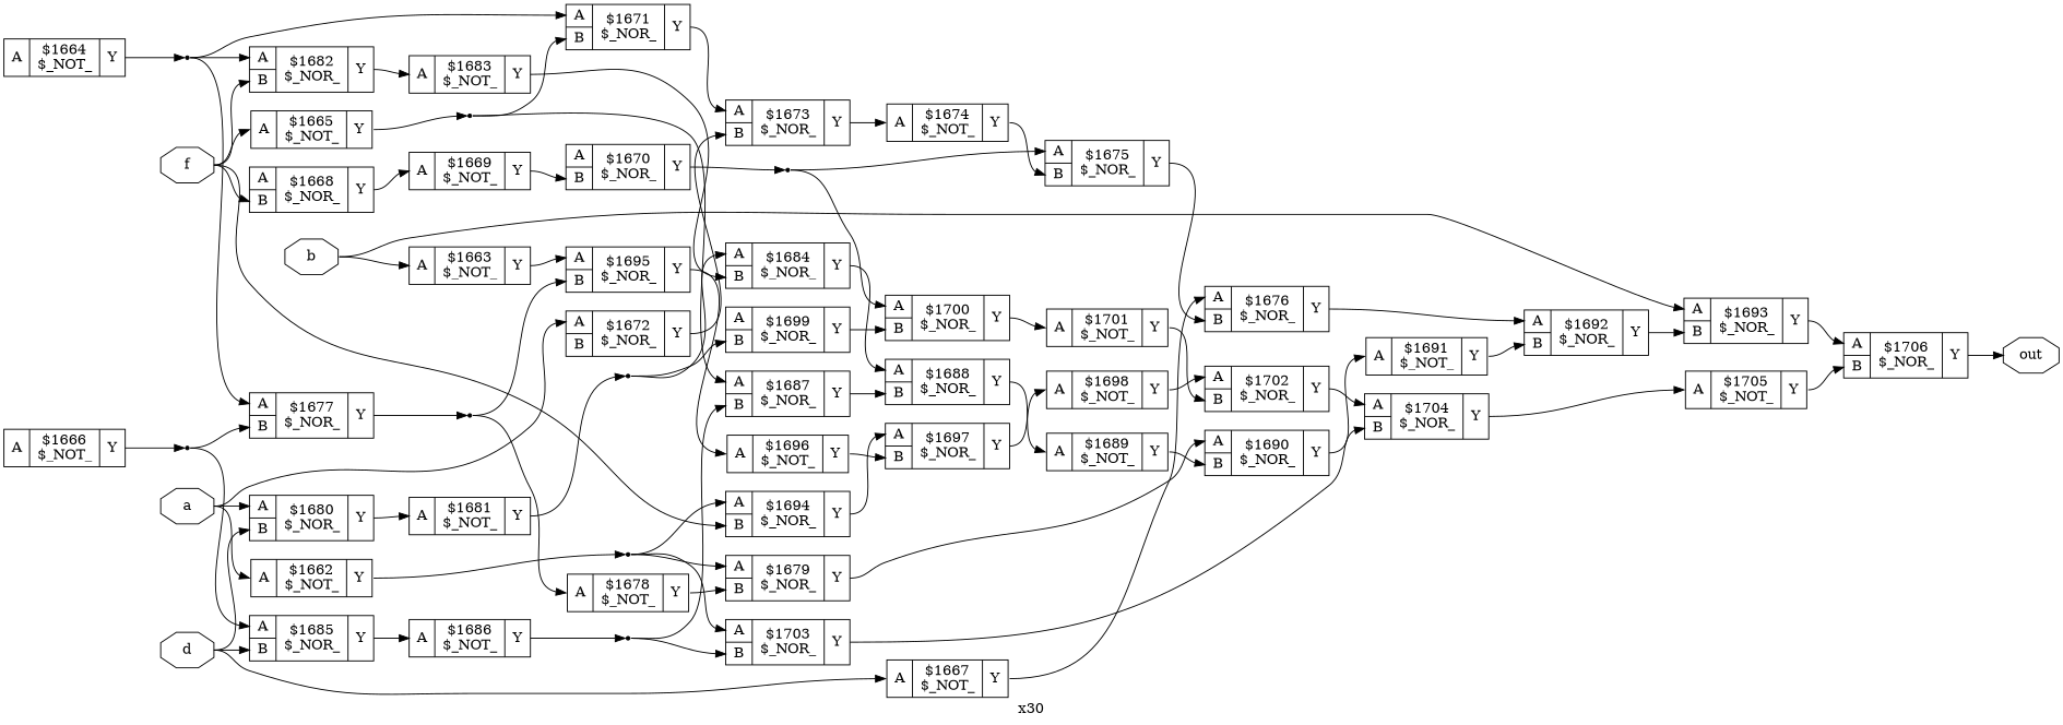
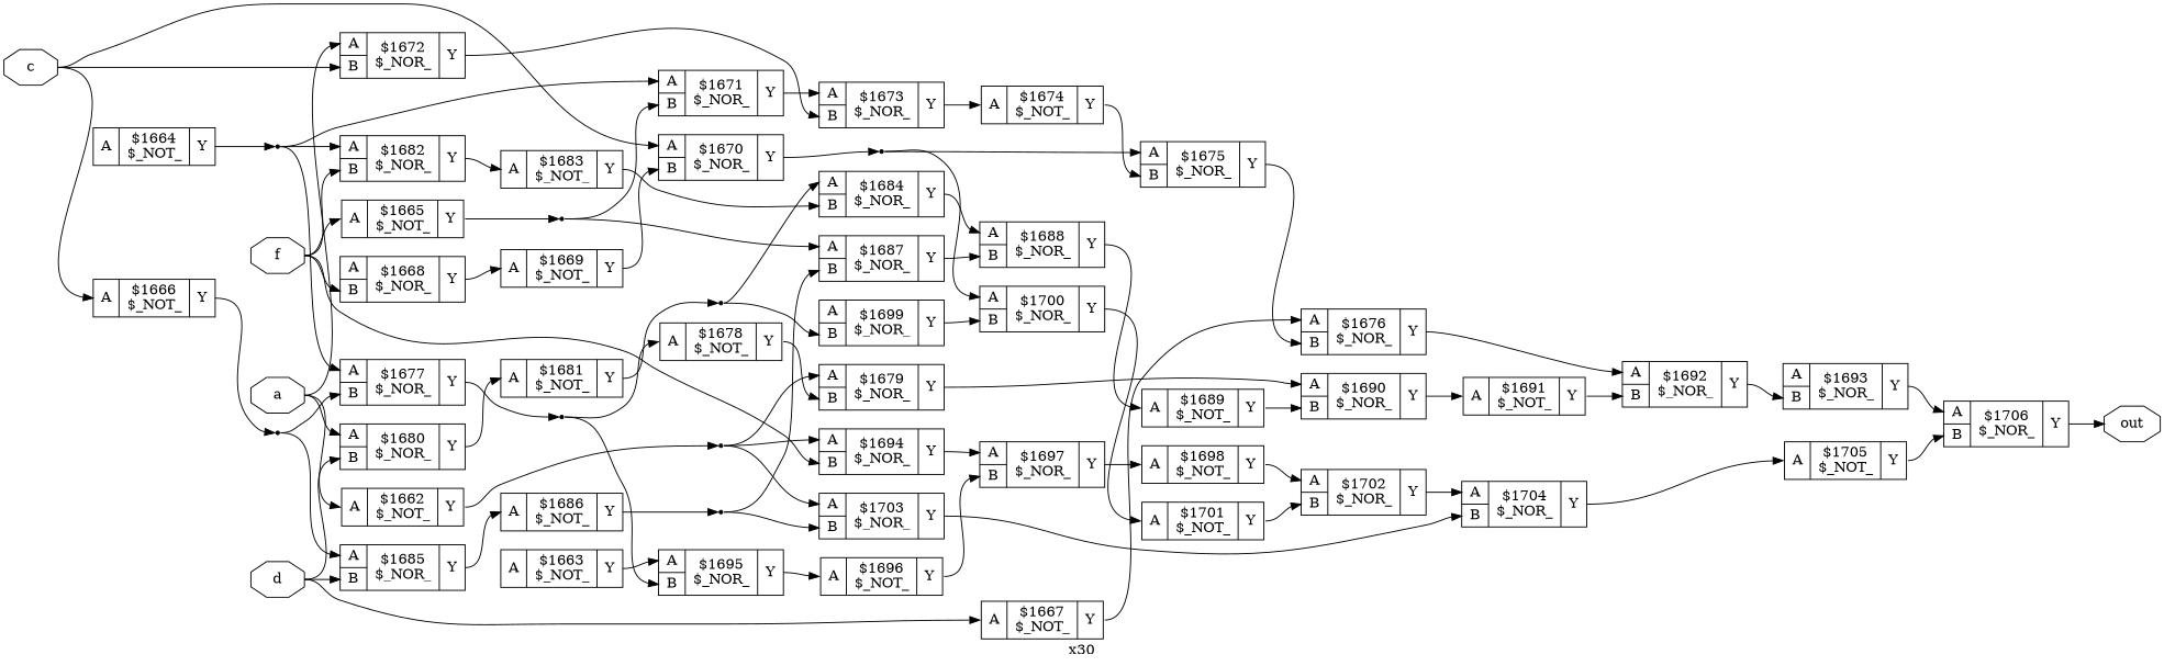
  digraph {
    label=x30
    rankdir=LR
    remincross=true
    node [shape=record]
    edge [color=black headport="p52:w" tailport="p53:e"]
    n45 [color=black fontcolor=black label=a shape=octagon]
    c54 [label="{{<p52> A}|$1662\n$_NOT_|{<p53> Y}}"]
    c65 [label="{{<p52> A|<p60> B}|$1672\n$_NOR_|{<p53> Y}}"]
    c73 [label="{{<p52> A|<p60> B}|$1680\n$_NOR_|{<p53> Y}}"]
    n43 [shape=point]
    c66 [label="{{<p52> A|<p60> B}|$1673\n$_NOR_|{<p53> Y}}"]
    c74 [label="{{<p52> A}|$1681\n$_NOT_|{<p53> Y}}"]
-   n46 [color=black fontcolor=black label=b shape=octagon]
    c55 [label="{{<p52> A}|$1663\n$_NOT_|{<p53> Y}}"]
    c86 [label="{{<p52> A|<p60> B}|$1693\n$_NOR_|{<p53> Y}}"]
    c88 [label="{{<p52> A|<p60> B}|$1695\n$_NOR_|{<p53> Y}}"]
    c99 [label="{{<p52> A|<p60> B}|$1706\n$_NOR_|{<p53> Y}}"]
+   n47 [color=black fontcolor=black label=c shape=octagon]
    c58 [label="{{<p52> A}|$1666\n$_NOT_|{<p53> Y}}"]
    c63 [label="{{<p52> A|<p60> B}|$1670\n$_NOR_|{<p53> Y}}"]
    n3 [shape=point]
    n7 [shape=point]
    n48 [color=black fontcolor=black label=d shape=octagon]
    c59 [label="{{<p52> A}|$1667\n$_NOT_|{<p53> Y}}"]
    c78 [label="{{<p52> A|<p60> B}|$1685\n$_NOR_|{<p53> Y}}"]
    c69 [label="{{<p52> A|<p60> B}|$1676\n$_NOR_|{<p53> Y}}"]
    c79 [label="{{<p52> A}|$1686\n$_NOT_|{<p53> Y}}"]
    c56 [label="{{<p52> A}|$1664\n$_NOT_|{<p53> Y}}"]
    n1 [shape=point]
    c61 [label="{{<p52> A|<p60> B}|$1668\n$_NOR_|{<p53> Y}}"]
    c62 [label="{{<p52> A}|$1669\n$_NOT_|{<p53> Y}}"]
    c92 [label="{{<p52> A|<p60> B}|$1699\n$_NOR_|{<p53> Y}}"]
    c93 [label="{{<p52> A|<p60> B}|$1700\n$_NOR_|{<p53> Y}}"]
    n50 [color=black fontcolor=black label=f shape=octagon]
    c57 [label="{{<p52> A}|$1665\n$_NOT_|{<p53> Y}}"]
    c75 [label="{{<p52> A|<p60> B}|$1682\n$_NOR_|{<p53> Y}}"]
    c87 [label="{{<p52> A|<p60> B}|$1694\n$_NOR_|{<p53> Y}}"]
    n2 [shape=point]
    c76 [label="{{<p52> A}|$1683\n$_NOT_|{<p53> Y}}"]
    c90 [label="{{<p52> A|<p60> B}|$1697\n$_NOR_|{<p53> Y}}"]
    n51 [color=black fontcolor=black label=out shape=octagon]
    c72 [label="{{<p52> A|<p60> B}|$1679\n$_NOR_|{<p53> Y}}"]
    c96 [label="{{<p52> A|<p60> B}|$1703\n$_NOR_|{<p53> Y}}"]
    c89 [label="{{<p52> A}|$1696\n$_NOT_|{<p53> Y}}"]
    c64 [label="{{<p52> A|<p60> B}|$1671\n$_NOR_|{<p53> Y}}"]
    c70 [label="{{<p52> A|<p60> B}|$1677\n$_NOR_|{<p53> Y}}"]
    c80 [label="{{<p52> A|<p60> B}|$1687\n$_NOR_|{<p53> Y}}"]
    c85 [label="{{<p52> A|<p60> B}|$1692\n$_NOR_|{<p53> Y}}"]
    c68 [label="{{<p52> A|<p60> B}|$1675\n$_NOR_|{<p53> Y}}"]
    c67 [label="{{<p52> A}|$1674\n$_NOT_|{<p53> Y}}"]
    n14 [shape=point]
    c71 [label="{{<p52> A}|$1678\n$_NOT_|{<p53> Y}}"]
    c83 [label="{{<p52> A|<p60> B}|$1690\n$_NOR_|{<p53> Y}}"]
    c84 [label="{{<p52> A}|$1691\n$_NOT_|{<p53> Y}}"]
    n18 [shape=point]
    c77 [label="{{<p52> A|<p60> B}|$1684\n$_NOR_|{<p53> Y}}"]
    c81 [label="{{<p52> A|<p60> B}|$1688\n$_NOR_|{<p53> Y}}"]
    c82 [label="{{<p52> A}|$1689\n$_NOT_|{<p53> Y}}"]
    n23 [shape=point]
    c91 [label="{{<p52> A}|$1698\n$_NOT_|{<p53> Y}}"]
    c95 [label="{{<p52> A|<p60> B}|$1702\n$_NOR_|{<p53> Y}}"]
    c97 [label="{{<p52> A|<p60> B}|$1704\n$_NOR_|{<p53> Y}}"]
    c94 [label="{{<p52> A}|$1701\n$_NOT_|{<p53> Y}}"]
    c98 [label="{{<p52> A}|$1705\n$_NOT_|{<p53> Y}}"]
    n45 -> c54 [tailport=e]
    n45 -> c65 [tailport=e]
    n45 -> c73 [tailport=e]
    c54 -> n43 [headport=w]
    c65 -> c66 [headport="p60:w"]
    c73 -> c74
    n43 -> c87 [tailport=e]
    n43 -> c72 [tailport=e]
    n43 -> c96 [tailport=e]
    c66 -> c67
    c74 -> n18 [headport=w]
-   n46 -> c55 [tailport=e]
-   n46 -> c86 [tailport=e]
    c55 -> c88
    c86 -> c99
    c88 -> c89
    c99 -> n51 [headport=w]
+   n47 -> c65 [headport="p60:w" tailport=e]
+   n47 -> c58 [tailport=e]
+   n47 -> c63 [tailport=e]
    c58 -> n3 [headport=w]
    c63 -> n7 [headport=w]
    n3 -> c78 [tailport=e]
    n3 -> c70 [headport="p60:w" tailport=e]
    n7 -> c93 [tailport=e]
    n7 -> c68 [tailport=e]
    n48 -> c73 [headport="p60:w" tailport=e]
    n48 -> c59 [tailport=e]
    n48 -> c78 [headport="p60:w" tailport=e]
    c59 -> c69
    c78 -> c79
    c69 -> c85
    c79 -> n23 [headport=w]
    c56 -> n1 [headport=w]
    n1 -> c75 [tailport=e]
    n1 -> c64 [tailport=e]
    n1 -> c70 [tailport=e]
    c61 -> c62
    c62 -> c63 [headport="p60:w"]
    c92 -> c93 [headport="p60:w"]
    c93 -> c94
    n50 -> c61 [headport="p60:w" tailport=e]
    n50 -> c57 [tailport=e]
    n50 -> c75 [headport="p60:w" tailport=e]
    n50 -> c87 [headport="p60:w" tailport=e]
    c57 -> n2 [headport=w]
    c75 -> c76
    c87 -> c90
    n2 -> c64 [headport="p60:w" tailport=e]
    n2 -> c80 [tailport=e]
    c76 -> c77 [headport="p60:w"]
    c90 -> c91
    c72 -> c83
    c96 -> c97 [headport="p60:w"]
    c89 -> c90 [headport="p60:w"]
    c64 -> c66
    c70 -> n14 [headport=w]
    c80 -> c81 [headport="p60:w"]
    c85 -> c86 [headport="p60:w"]
    c68 -> c69 [headport="p60:w"]
    c67 -> c68 [headport="p60:w"]
    n14 -> c88 [headport="p60:w" tailport=e]
    n14 -> c71 [tailport=e]
    c71 -> c72 [headport="p60:w"]
    c83 -> c84
    c84 -> c85 [headport="p60:w"]
    n18 -> c92 [headport="p60:w" tailport=e]
    n18 -> c77 [tailport=e]
    c77 -> c81
    c81 -> c82
    c82 -> c83 [headport="p60:w"]
    n23 -> c96 [headport="p60:w" tailport=e]
    n23 -> c80 [headport="p60:w" tailport=e]
    c91 -> c95
    c95 -> c97
    c97 -> c98
    c94 -> c95 [headport="p60:w"]
    c98 -> c99 [headport="p60:w"]
  }
